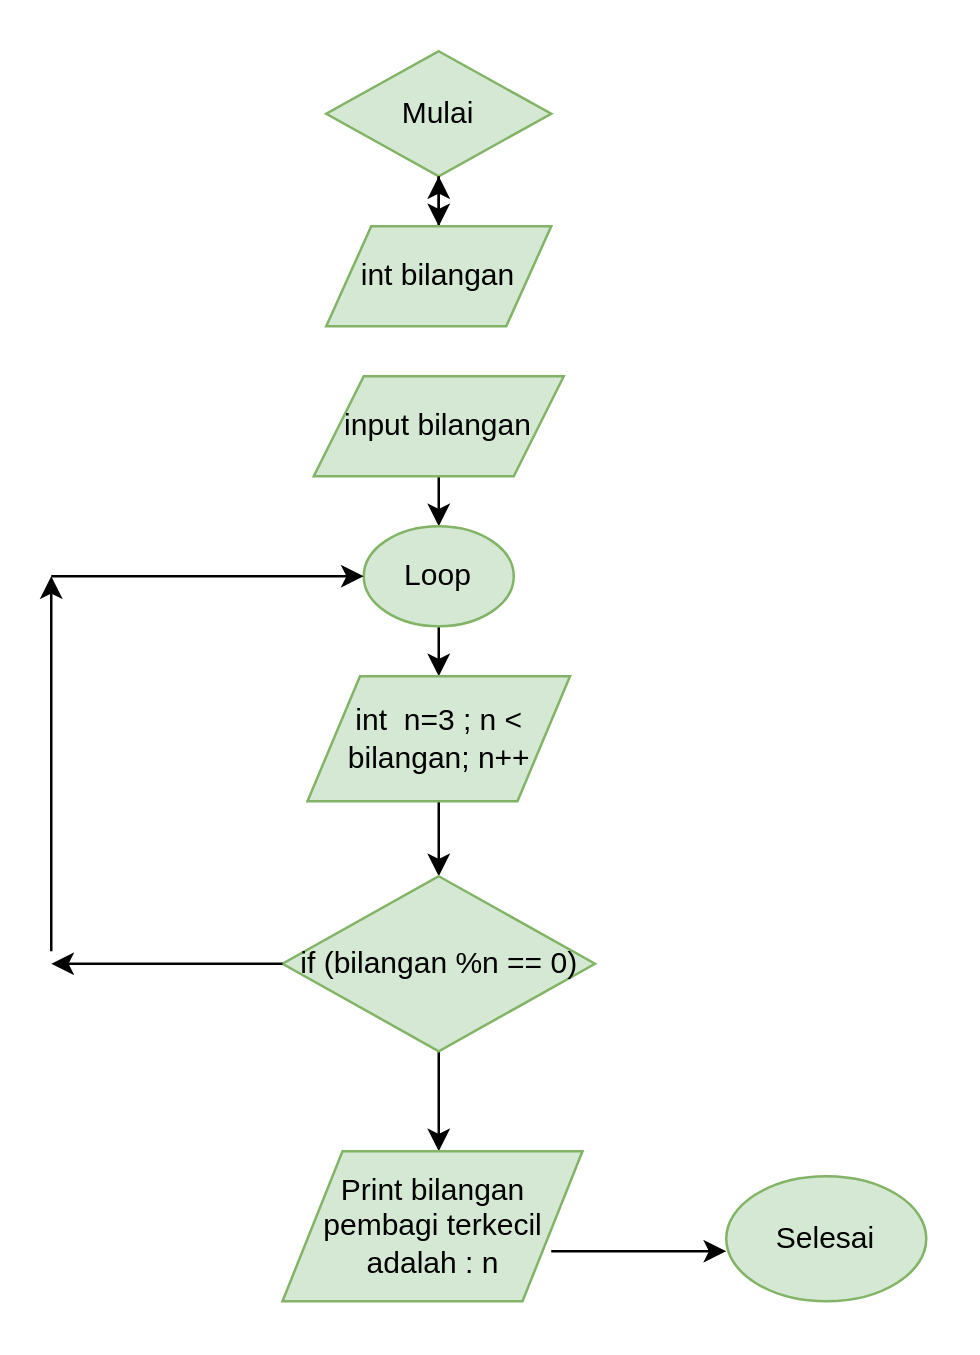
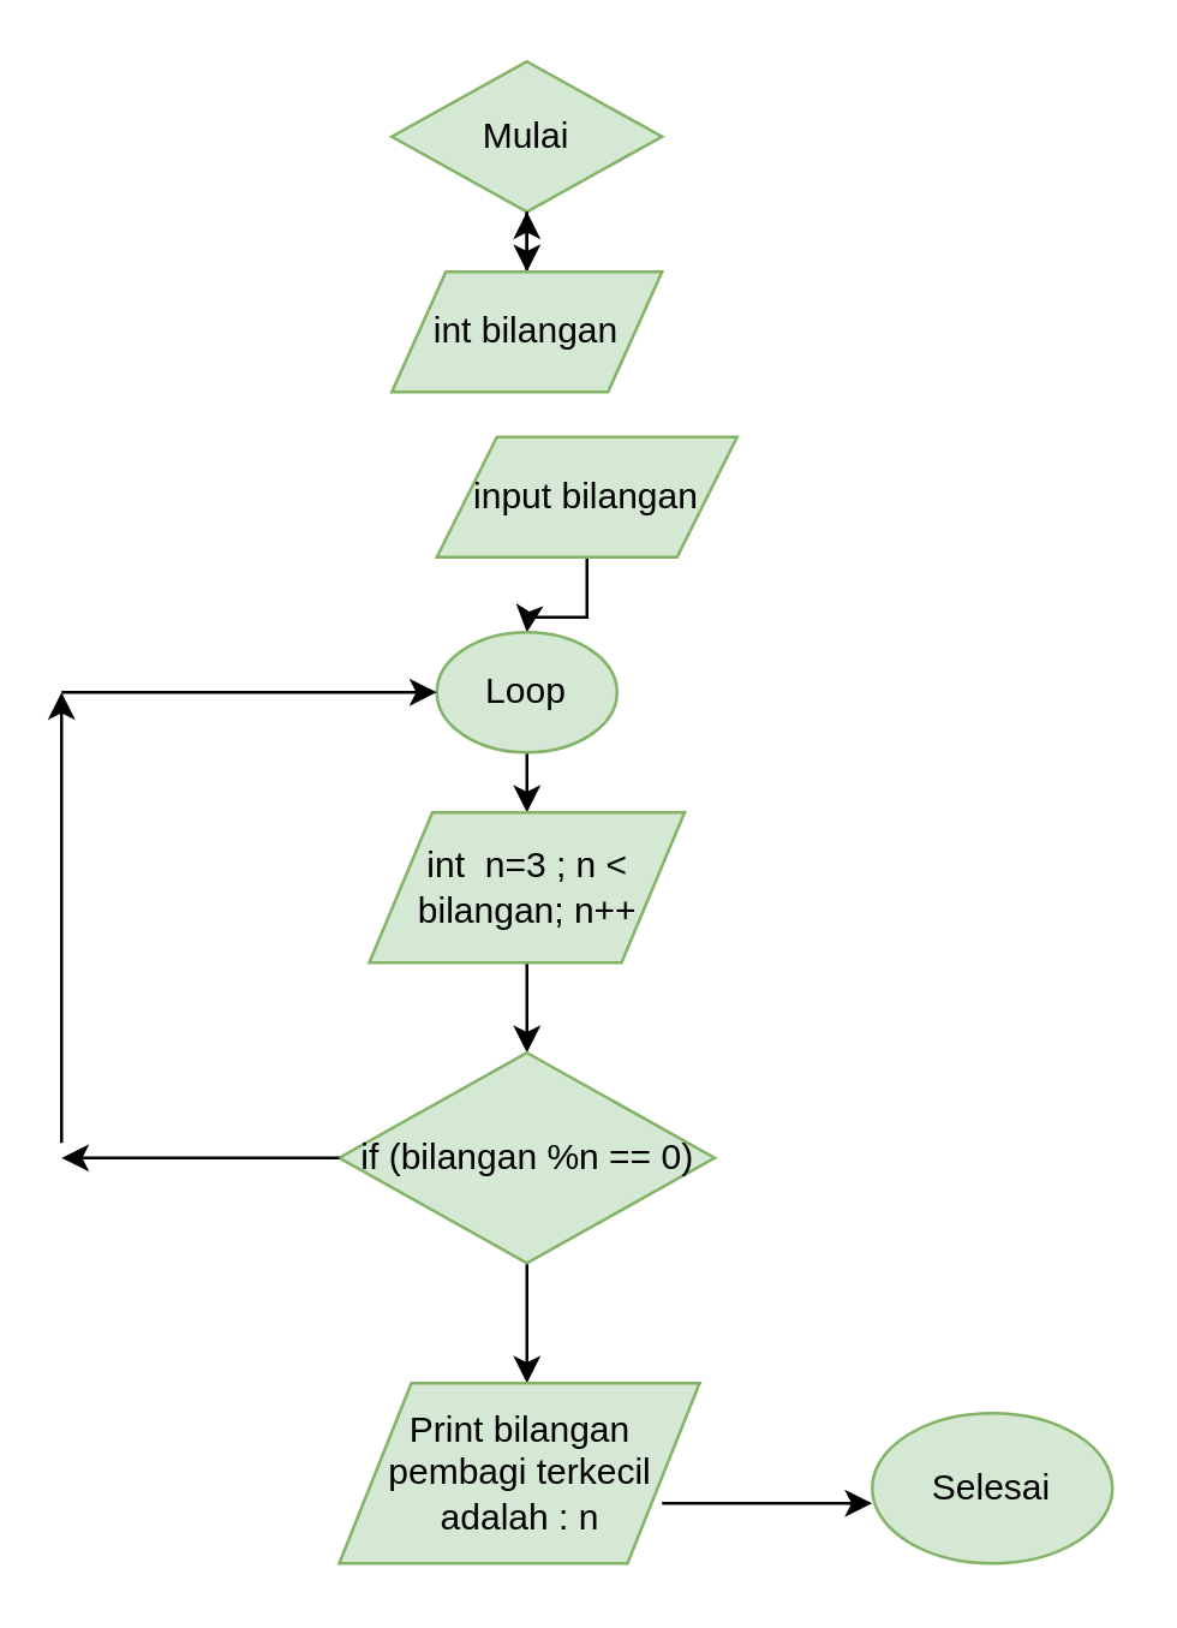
  <mxCell id="0" />
  <mxCell id="1" parent="0" />
  <mxCell id="2" value="" style="edgeStyle=orthogonalEdgeStyle;rounded=0;orthogonalLoop=1;jettySize=auto;html=1;" edge="1" parent="1" source="3"><mxGeometry relative="1" as="geometry"><mxPoint x="175" y="90" as="targetPoint" /></mxGeometry></mxCell>
  <mxCell id="3" value="Mulai" style="rhombus;whiteSpace=wrap;html=1;fillColor=#d5e8d4;strokeColor=#82b366;" vertex="1" parent="1"><mxGeometry x="130" y="20" width="90" height="50" as="geometry" /></mxCell>
  <mxCell id="4" value="" style="edgeStyle=orthogonalEdgeStyle;rounded=0;orthogonalLoop=1;jettySize=auto;html=1;" edge="1" parent="1" source="5" target="3"><mxGeometry relative="1" as="geometry" /></mxCell>
  <mxCell id="5" value="int bilangan" style="shape=parallelogram;perimeter=parallelogramPerimeter;whiteSpace=wrap;html=1;fillColor=#d5e8d4;strokeColor=#82b366;" vertex="1" parent="1"><mxGeometry x="130" y="90" width="90" height="40" as="geometry" /></mxCell>
  <mxCell id="6" value="" style="edgeStyle=orthogonalEdgeStyle;rounded=0;orthogonalLoop=1;jettySize=auto;html=1;" edge="1" parent="1" source="7"><mxGeometry relative="1" as="geometry"><mxPoint x="175" y="210" as="targetPoint" /></mxGeometry></mxCell>
- <mxCell id="7" value="input bilangan" style="shape=parallelogram;perimeter=parallelogramPerimeter;whiteSpace=wrap;html=1;fillColor=#d5e8d4;strokeColor=#82b366;" vertex="1" parent="1"><mxGeometry x="125" y="150" width="100" height="40" as="geometry" /></mxCell>
+ <mxCell id="7" value="input bilangan" style="shape=parallelogram;perimeter=parallelogramPerimeter;whiteSpace=wrap;html=1;fillColor=#d5e8d4;strokeColor=#82b366;" vertex="1" parent="1"><mxGeometry x="145" y="145" width="100" height="40" as="geometry" /></mxCell>
  <mxCell id="8" value="" style="edgeStyle=orthogonalEdgeStyle;rounded=0;orthogonalLoop=1;jettySize=auto;html=1;" edge="1" parent="1" source="9"><mxGeometry relative="1" as="geometry"><mxPoint x="175" y="270" as="targetPoint" /></mxGeometry></mxCell>
  <mxCell id="9" value="Loop" style="ellipse;whiteSpace=wrap;html=1;fillColor=#d5e8d4;strokeColor=#82b366;" vertex="1" parent="1"><mxGeometry x="145" y="210" width="60" height="40" as="geometry" /></mxCell>
  <mxCell id="10" value="" style="edgeStyle=orthogonalEdgeStyle;rounded=0;orthogonalLoop=1;jettySize=auto;html=1;" edge="1" parent="1" source="11"><mxGeometry relative="1" as="geometry"><mxPoint x="175" y="350" as="targetPoint" /></mxGeometry></mxCell>
  <mxCell id="11" value="int&amp;nbsp; n=3 ; n &amp;lt; bilangan; n++" style="shape=parallelogram;perimeter=parallelogramPerimeter;whiteSpace=wrap;html=1;fillColor=#d5e8d4;strokeColor=#82b366;" vertex="1" parent="1"><mxGeometry x="122.5" y="270" width="105" height="50" as="geometry" /></mxCell>
  <mxCell id="12" value="" style="edgeStyle=orthogonalEdgeStyle;rounded=0;orthogonalLoop=1;jettySize=auto;html=1;" edge="1" parent="1" source="13"><mxGeometry relative="1" as="geometry"><mxPoint x="175" y="460" as="targetPoint" /></mxGeometry></mxCell>
  <mxCell id="13" value="if (bilangan %n == 0)" style="rhombus;whiteSpace=wrap;html=1;fillColor=#d5e8d4;strokeColor=#82b366;" vertex="1" parent="1"><mxGeometry x="112.5" y="350" width="125" height="70" as="geometry" /></mxCell>
  <mxCell id="14" value="Print bilangan pembagi terkecil adalah : n" style="shape=parallelogram;perimeter=parallelogramPerimeter;whiteSpace=wrap;html=1;fillColor=#d5e8d4;strokeColor=#82b366;" vertex="1" parent="1"><mxGeometry x="112.5" y="460" width="120" height="60" as="geometry" /></mxCell>
  <mxCell id="15" value="" style="endArrow=classic;html=1;exitX=0;exitY=0.5;exitDx=0;exitDy=0;" edge="1" parent="1" source="13"><mxGeometry width="50" height="50" relative="1" as="geometry"><mxPoint x="150" y="320" as="sourcePoint" /><mxPoint x="20" y="385" as="targetPoint" /></mxGeometry></mxCell>
  <mxCell id="16" value="" style="endArrow=classic;html=1;" edge="1" parent="1"><mxGeometry width="50" height="50" relative="1" as="geometry"><mxPoint x="20" y="380" as="sourcePoint" /><mxPoint x="20" y="230" as="targetPoint" /></mxGeometry></mxCell>
  <mxCell id="17" value="" style="endArrow=classic;html=1;entryX=0;entryY=0.5;entryDx=0;entryDy=0;" edge="1" parent="1" target="9"><mxGeometry width="50" height="50" relative="1" as="geometry"><mxPoint x="20" y="230" as="sourcePoint" /><mxPoint x="200" y="270" as="targetPoint" /></mxGeometry></mxCell>
  <mxCell id="18" value="" style="endArrow=classic;html=1;" edge="1" parent="1"><mxGeometry width="50" height="50" relative="1" as="geometry"><mxPoint x="220" y="500" as="sourcePoint" /><mxPoint x="290" y="500" as="targetPoint" /></mxGeometry></mxCell>
  <mxCell id="19" value="Selesai" style="ellipse;whiteSpace=wrap;html=1;fillColor=#d5e8d4;strokeColor=#82b366;" vertex="1" parent="1"><mxGeometry x="290" y="470" width="80" height="50" as="geometry" /></mxCell>
